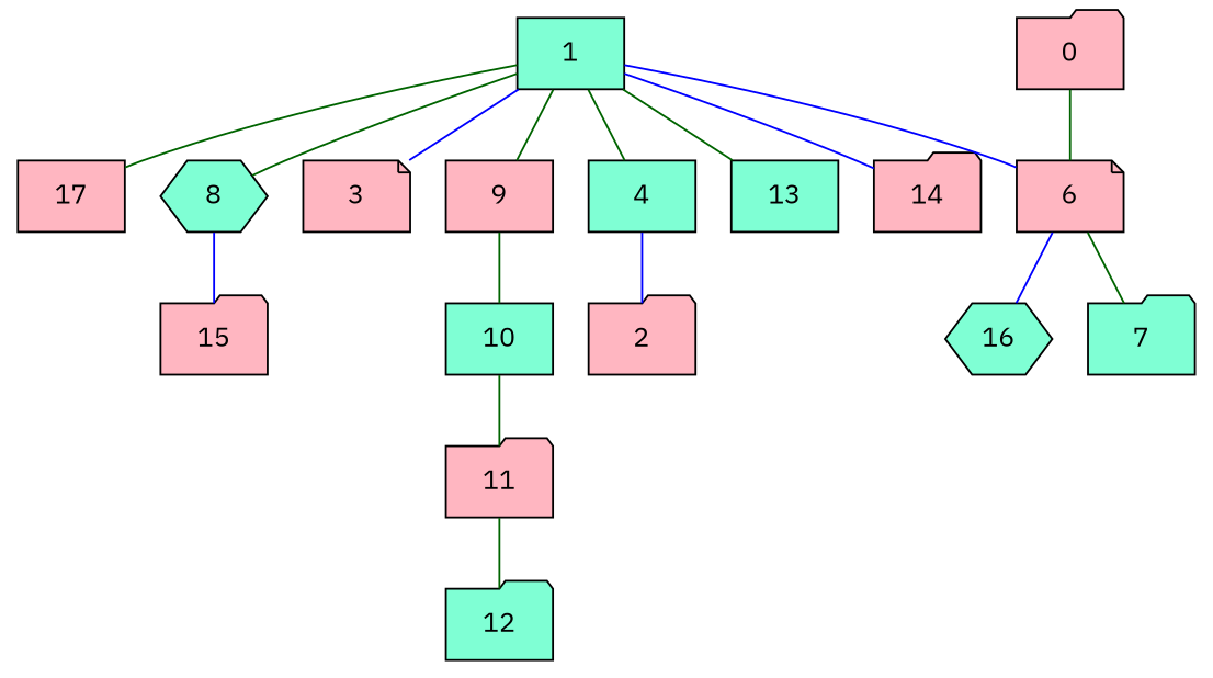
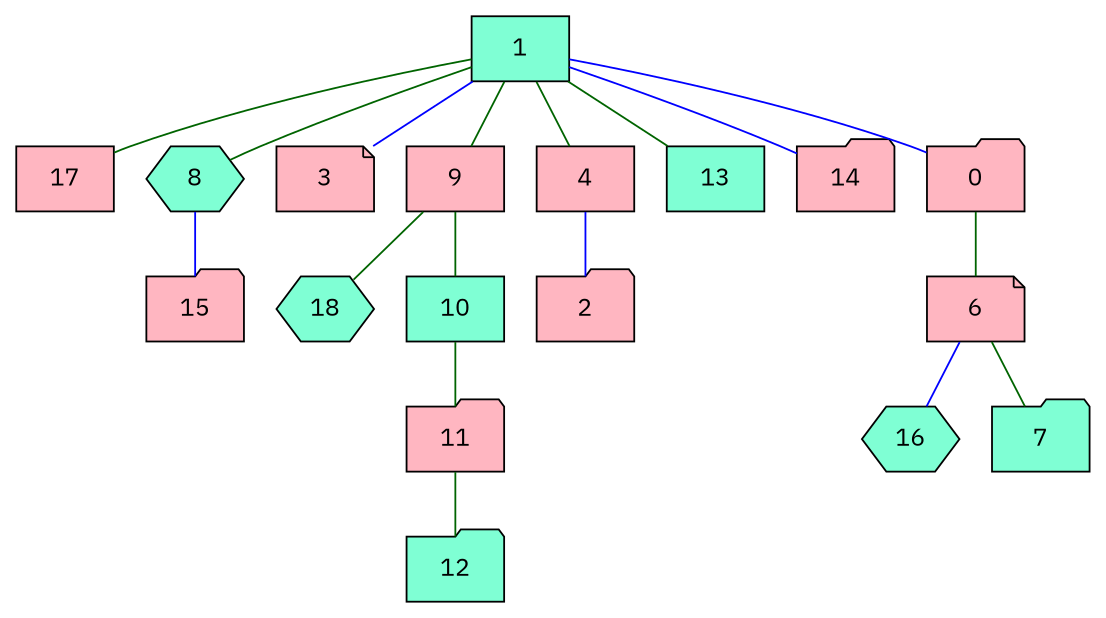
  strict graph {
    fontname="IBM Plex Sans"
    node [fillcolor=lightpink fontname="IBM Plex Sans" shape=folder style=filled]
    edge [color=darkgreen fontname="IBM Plex Sans"]
    1 [fillcolor=aquamarine shape=box]
    17 [shape=box]
    8 [fillcolor=aquamarine shape=hexagon]
    3 [shape=note]
    9 [shape=box]
-   4 [fillcolor=aquamarine shape=box]
+   4 [shape=box]
    13 [fillcolor=aquamarine shape=box]
    14
    n9 [label=0]
    15
    2
+   18 [fillcolor=aquamarine shape=hexagon]
    10 [fillcolor=aquamarine shape=box]
    6 [shape=note]
    11
    16 [fillcolor=aquamarine shape=hexagon]
    7 [fillcolor=aquamarine]
    12 [fillcolor=aquamarine]
    1 -- 17
    1 -- 8
    1 -- 3 [color=blue]
    1 -- 9
    1 -- 4
    1 -- 13
    1 -- 14 [color=blue]
-   1 -- 6 [color=blue]
+   1 -- n9 [color=blue]
    8 -- 15 [color=blue]
+   9 -- 18
    9 -- 10
    4 -- 2 [color=blue]
    n9 -- 6
    10 -- 11
    6 -- 16 [color=blue]
    6 -- 7
    11 -- 12
  }
